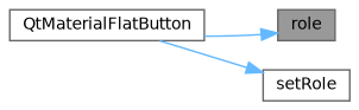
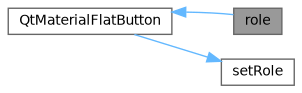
  digraph {
    rankdir=RL
    node [color=grey40 fillcolor=white fontname=Helvetica fontsize=10 shape=box style=filled]
    edge [color=steelblue1 dir=back fontname=Helvetica fontsize=10 labelfontname=Helvetica labelfontsize=10 style=solid]
    n1 [color=gray40 fillcolor=grey60 fontcolor=black height=0.2 label=role width=0.4]
    n2 [height=0.2 label=QtMaterialFlatButton width=0.4]
    n3 [height=0.2 label=setRole width=0.4]
-   n1 -> n2
+   n2 -> n1
    n3 -> n2
  }
